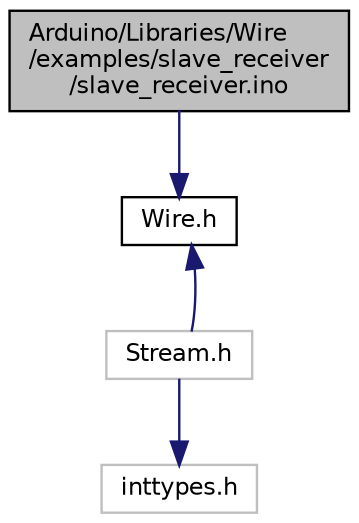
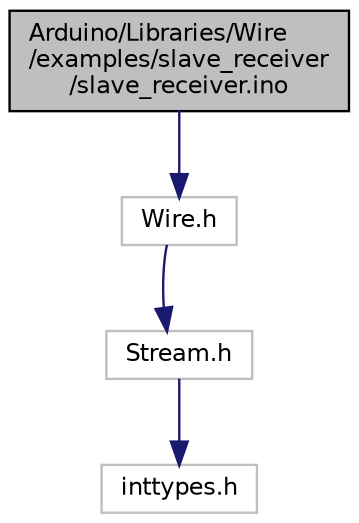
  digraph {
    node [color=black fillcolor=white fontname=Helvetica fontsize=10 shape=record style=filled]
    edge [color=midnightblue fontname=Helvetica fontsize=10 labelfontname=Helvetica labelfontsize=10 style=solid]
    n1 [fillcolor=grey75 fontcolor=black height=0.2 label="Arduino/Libraries/Wire\l/examples/slave_receiver\l/slave_receiver.ino" width=0.4]
-   n2 [height=0.2 label="Wire.h" width=0.4]
+   n2 [color=grey75 height=0.2 label="Wire.h" width=0.4]
    n3 [color=grey75 height=0.2 label="Stream.h" width=0.4]
    n4 [color=grey75 height=0.2 label="inttypes.h" width=0.4]
    n1 -> n2
-   n3 -> n2
+   n2 -> n3
    n3 -> n4
  }
